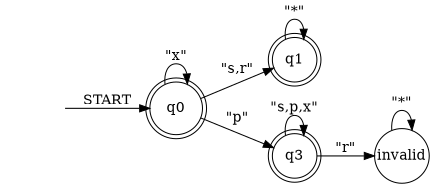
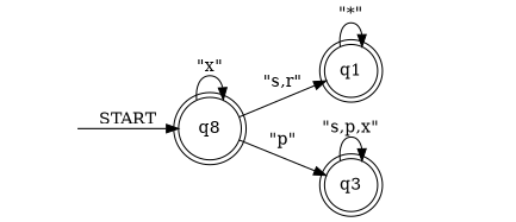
  digraph {
    rankdir=LR
    node [margin=0 shape=doublecircle]
-   q0
+   q0 [label=q8]
    q1
    n3 [label=q3]
-   invalid [shape=circle]
    start0 [shape=none style=invis margin=""]
    q0 -> q0 [label="\"x\""]
    q0 -> q1 [label="\"s,r\""]
    q0 -> n3 [label="\"p\""]
    q1 -> q1 [label="\"*\""]
    n3 -> n3 [label="\"s,p,x\""]
-   n3 -> invalid [label="\"r\""]
-   invalid -> invalid [label="\"*\""]
    start0 -> q0 [label=START]
  }
